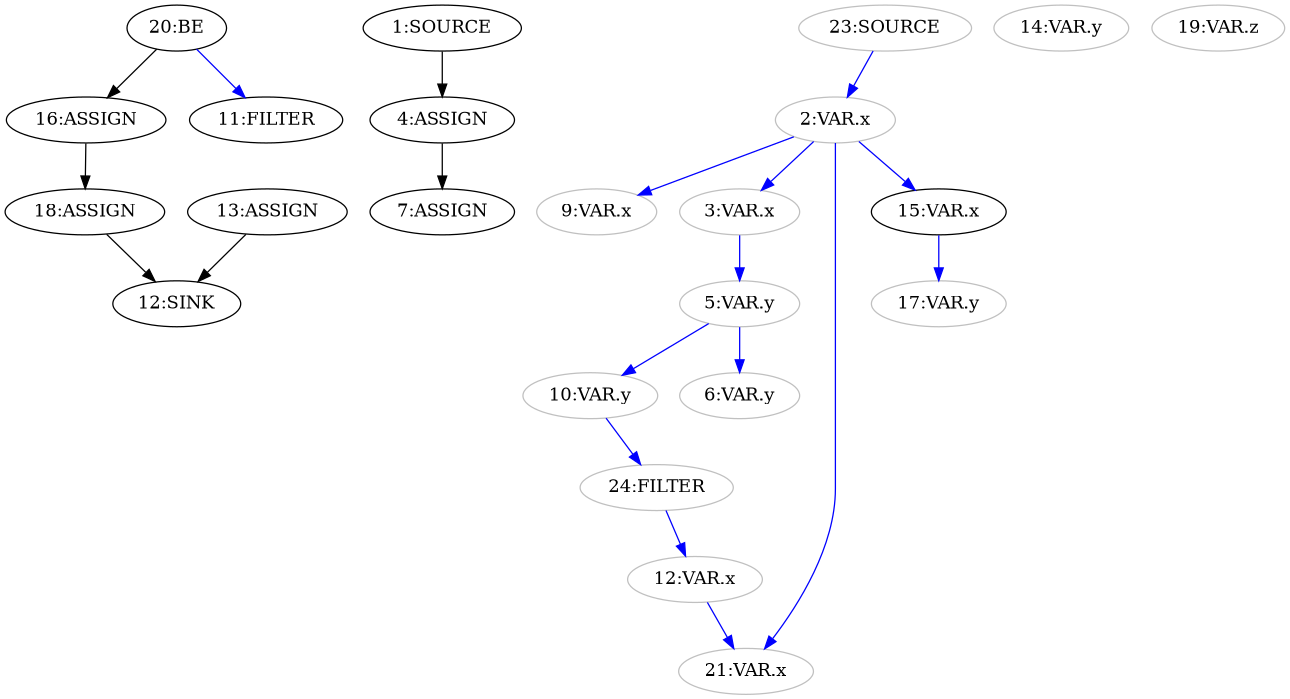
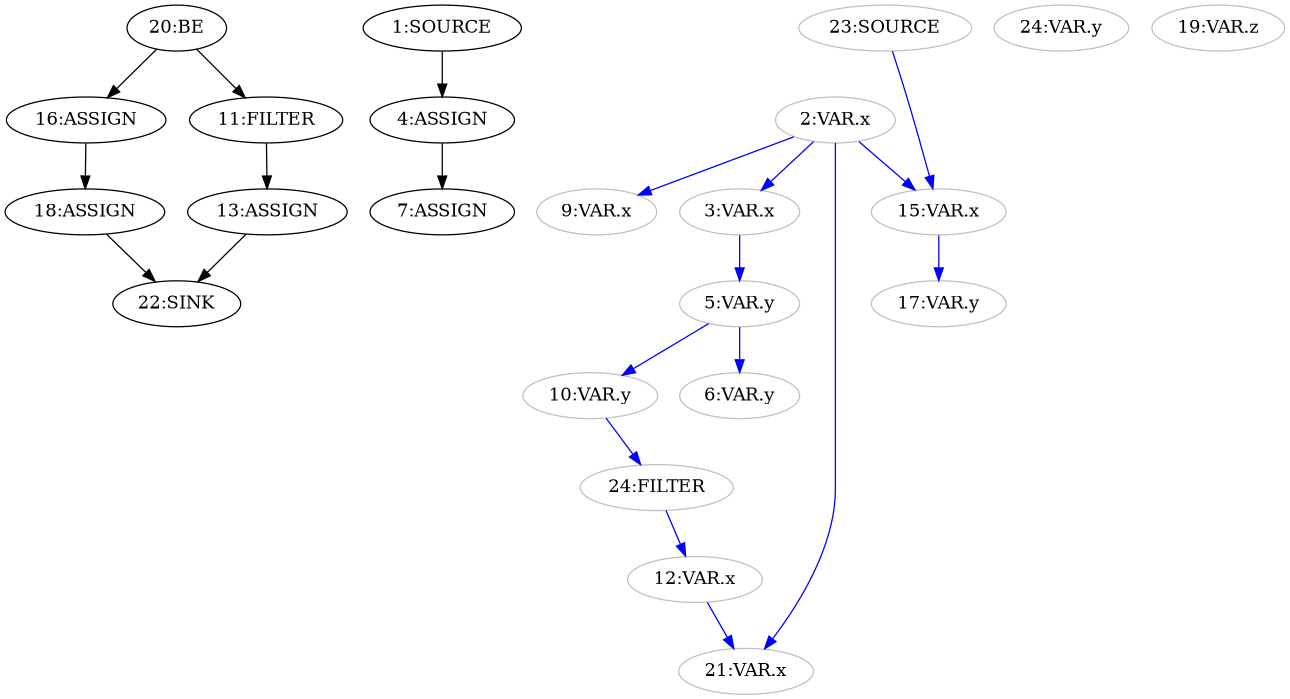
  digraph {
    node [color=grey]
    edge [color=blue]
    n1 [label="13:ASSIGN" color=""]
-   n2 [label="12:SINK" color=""]
+   n2 [label="22:SINK" color=""]
    n3 [label="16:ASSIGN" color=""]
    n4 [label="18:ASSIGN" color=""]
    n5 [label="4:ASSIGN" color=""]
    n6 [label="7:ASSIGN" color=""]
    n7 [label="20:BE" color=""]
    n8 [label="11:FILTER" color=""]
    n9 [label="1:SOURCE" color=""]
    n10 [label="2:VAR.x"]
    n11 [label="3:VAR.x"]
    n12 [label="9:VAR.x"]
-   n13 [color=black label="15:VAR.x"]
+   n13 [label="15:VAR.x"]
    n14 [label="21:VAR.x"]
    n15 [label="5:VAR.y"]
    n16 [label="17:VAR.y"]
    n17 [label="6:VAR.y"]
    n18 [label="10:VAR.y"]
    n19 [label="24:FILTER"]
    n20 [label="12:VAR.x"]
-   n21 [label="14:VAR.y"]
+   n21 [label="24:VAR.y"]
    n22 [label="19:VAR.z"]
    n23 [label="23:SOURCE"]
    n1 -> n2 [color=black]
    n3 -> n4 [color=black]
    n4 -> n2 [color=black]
    n5 -> n6 [color=black]
    n7 -> n3 [color=black]
-   n7 -> n8
+   n7 -> n8 [color=black]
+   n8 -> n1 [color=black]
    n9 -> n5 [color=black]
    n10 -> n11
    n10 -> n12
    n10 -> n13
    n10 -> n14
    n11 -> n15
    n13 -> n16
    n15 -> n17
    n15 -> n18
    n18 -> n19
    n19 -> n20
    n20 -> n14
-   n23 -> n10
+   n23 -> n13
  }
